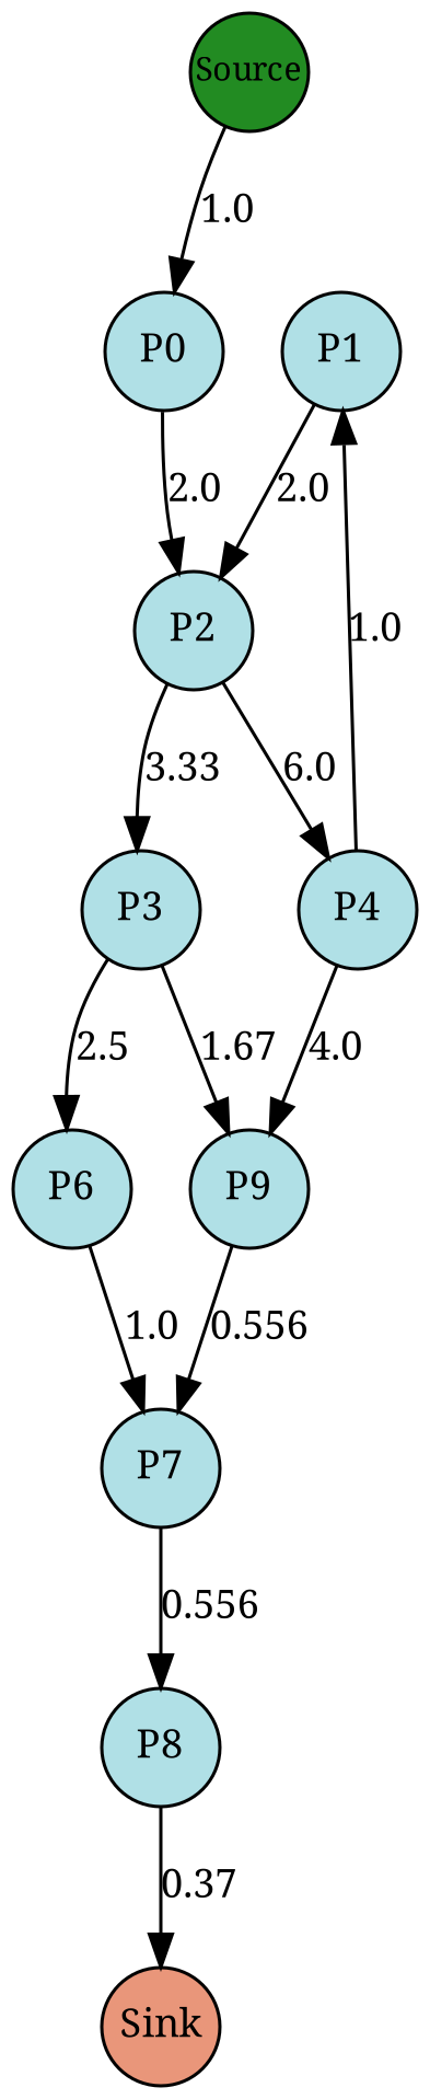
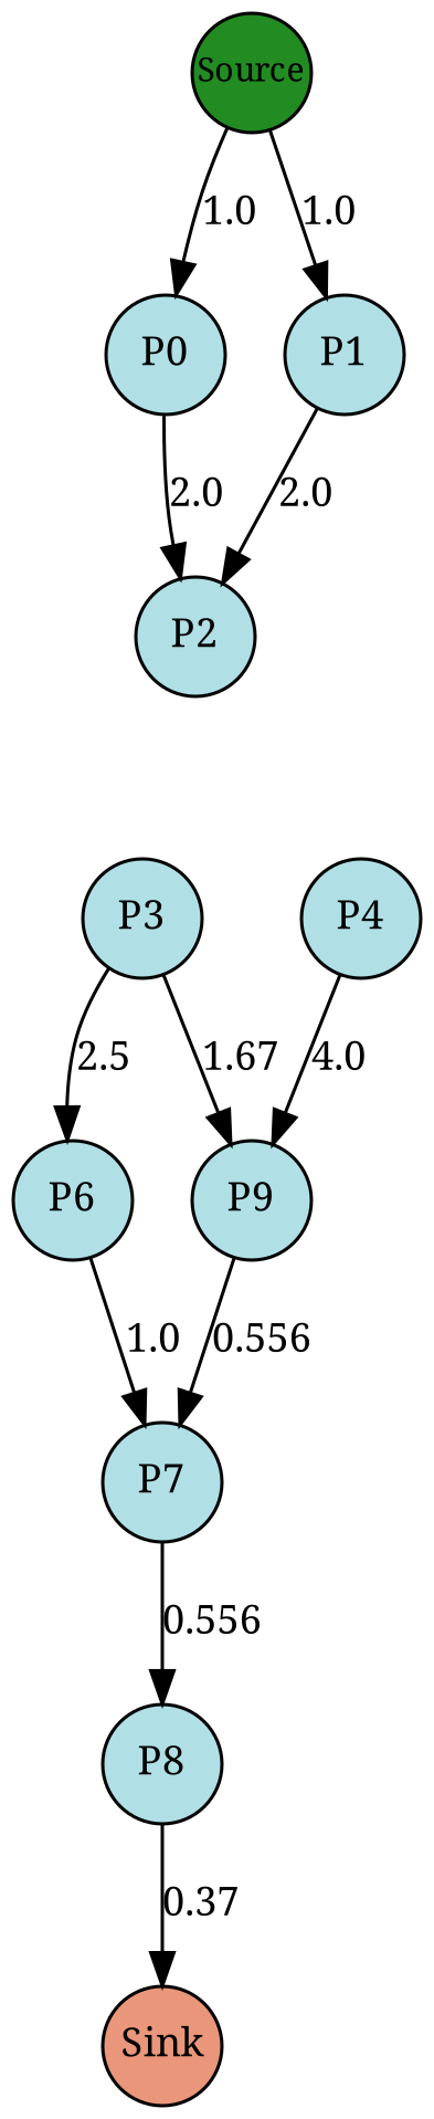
  digraph {
    fontname="Noto Serif"
    rankdir=TB
    splines=true
    node [fillcolor=powderblue fixedsize=true fontcolor=black fontname="Noto Serif" fontsize=12 margin=0 shape=circle style=filled]
    edge [fontcolor=black fontname="Noto Serif" fontsize=12 margin=0]
    n1 [fillcolor=forestgreen fontsize=10 label=Source width=0.5]
    n2 [label=P0 width=0.5]
    n3 [label=P1 width=0.5]
    n4 [label=P2 width=0.5]
    n5 [label=P3 width=0.5]
    n6 [label=P4 width=0.5]
    n7 [label=P9 width=0.5]
    n8 [label=P6 width=0.5]
    n9 [label=P7 width=0.5]
    n10 [label=P8 width=0.5]
    n11 [fillcolor=darksalmon label=Sink width=0.5]
    subgraph sub_1 {
      rank=same
      n1
    }
    subgraph sub_2 {
      rank=same
      n2
      n3
    }
    subgraph sub_3 {
      rank=same
      n4
    }
    subgraph sub_4 {
      rank=same
      n5
      n6
    }
    subgraph sub_5 {
      rank=same
      n7
      n8
    }
    subgraph sub_6 {
      rank=same
      n9
    }
    subgraph sub_7 {
      rank=same
      n10
    }
    subgraph sub_8 {
      rank=same
      n11
    }
    n1 -> n2 [label=1.0]
-   n6 -> n3 [label=1.0]
+   n1 -> n3 [label=1.0]
    n2 -> n4 [label=2.0]
    n3 -> n4 [label=2.0]
-   n4 -> n5 [label=3.33]
-   n4 -> n6 [label=6.0]
    n5 -> n7 [label=1.67]
    n5 -> n8 [label=2.5]
    n6 -> n7 [label=4.0]
    n7 -> n9 [label=0.556]
    n8 -> n9 [label=1.0]
    n9 -> n10 [label=0.556]
    n10 -> n11 [label=0.37]
  }
